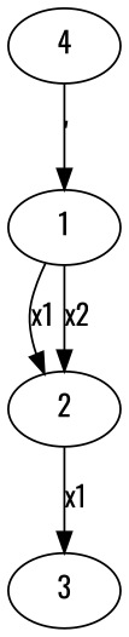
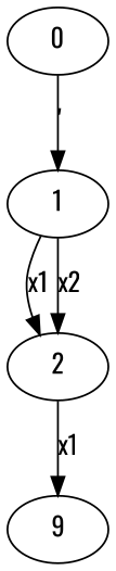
  digraph {
    fontname=Oswald
    node [fontname=Oswald]
    edge [fontname=Oswald]
-   0 [label=4]
+   0
    1
    2
-   3
+   3 [label=9]
    0 -> 1 [label="'"]
    1 -> 2 [label=x1]
    1 -> 2 [label=x2]
    2 -> 3 [label=x1]
  }
